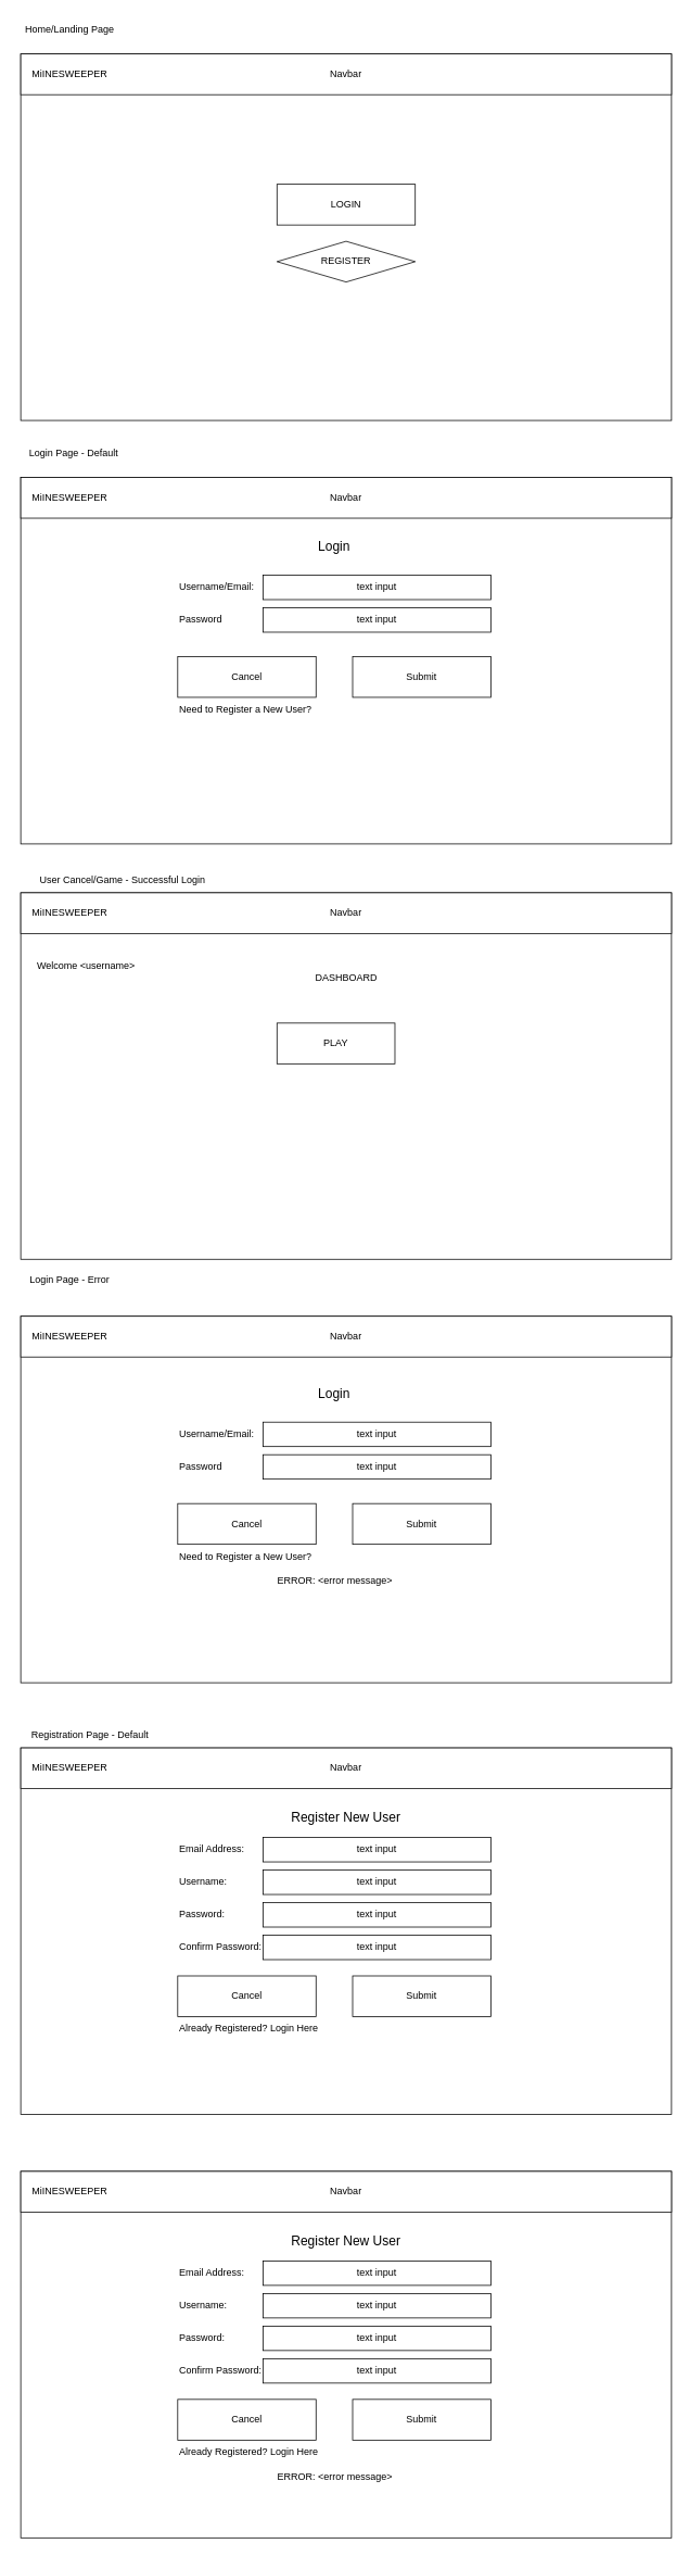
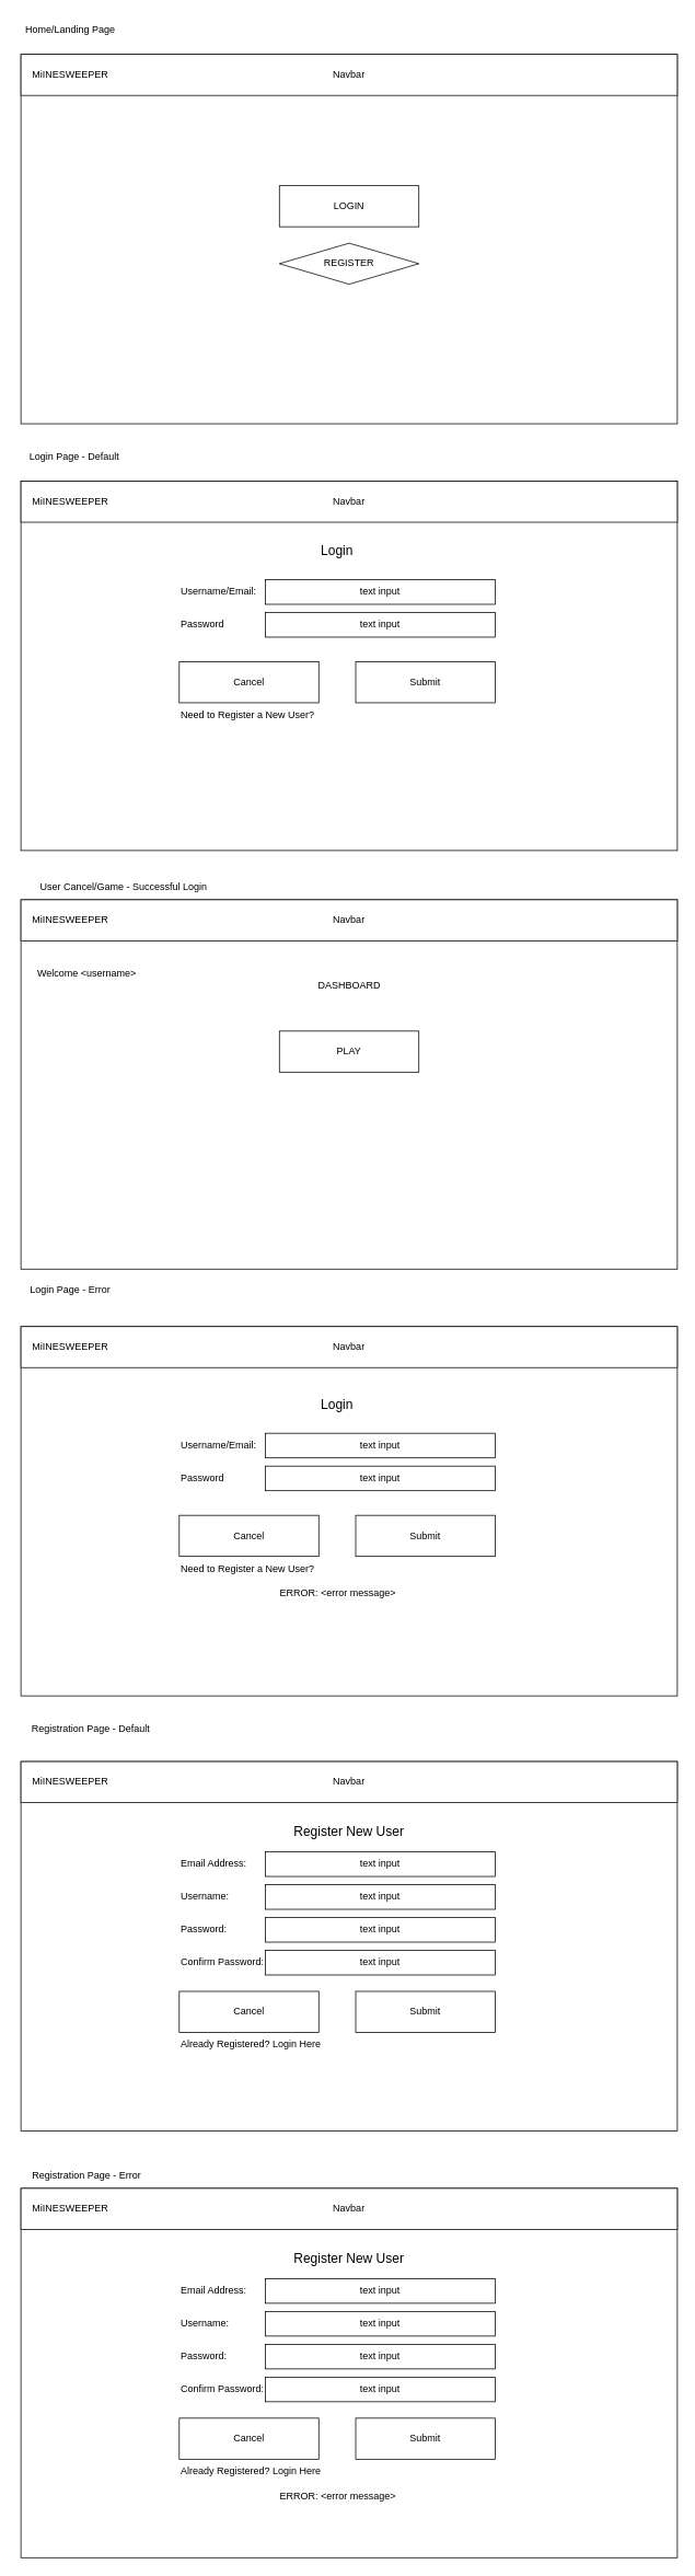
  <mxCell id="0" />
  <mxCell id="1" parent="0" />
  <mxCell id="2" value="" style="rounded=0;whiteSpace=wrap;html=1;" parent="1" vertex="1"><mxGeometry x="25" y="65" width="800" height="450" as="geometry" /></mxCell>
  <mxCell id="3" value="LOGIN" style="rounded=0;whiteSpace=wrap;html=1;" parent="1" vertex="1"><mxGeometry x="340" y="225" width="170" height="50" as="geometry" /></mxCell>
  <mxCell id="4" value="" style="rounded=0;whiteSpace=wrap;html=1;" parent="1" vertex="1"><mxGeometry x="25" y="585" width="800" height="450" as="geometry" /></mxCell>
  <mxCell id="5" value="&lt;font style=&quot;font-size: 16px;&quot;&gt;Login&lt;/font&gt;" style="text;html=1;strokeColor=none;fillColor=none;align=center;verticalAlign=middle;whiteSpace=wrap;rounded=0;" parent="1" vertex="1"><mxGeometry x="363" y="655" width="95" height="30" as="geometry" /></mxCell>
  <mxCell id="6" value="text input" style="rounded=0;whiteSpace=wrap;html=1;" parent="1" vertex="1"><mxGeometry x="323" y="705" width="280" height="30" as="geometry" /></mxCell>
  <mxCell id="7" value="Username/Email:" style="text;html=1;strokeColor=none;fillColor=none;align=left;verticalAlign=middle;whiteSpace=wrap;rounded=0;" parent="1" vertex="1"><mxGeometry x="218" y="705" width="105" height="30" as="geometry" /></mxCell>
  <mxCell id="8" value="Password" style="text;html=1;strokeColor=none;fillColor=none;align=left;verticalAlign=middle;whiteSpace=wrap;rounded=0;" parent="1" vertex="1"><mxGeometry x="218" y="745" width="105" height="30" as="geometry" /></mxCell>
  <mxCell id="9" value="text input" style="rounded=0;whiteSpace=wrap;html=1;" parent="1" vertex="1"><mxGeometry x="323" y="745" width="280" height="30" as="geometry" /></mxCell>
  <mxCell id="10" value="Submit" style="rounded=0;whiteSpace=wrap;html=1;" parent="1" vertex="1"><mxGeometry x="433" y="805" width="170" height="50" as="geometry" /></mxCell>
  <mxCell id="11" value="Cancel" style="rounded=0;whiteSpace=wrap;html=1;" parent="1" vertex="1"><mxGeometry x="218" y="805" width="170" height="50" as="geometry" /></mxCell>
  <mxCell id="12" value="Home/Landing Page" style="text;html=1;align=center;verticalAlign=middle;resizable=0;points=[];autosize=1;strokeColor=none;fillColor=none;" parent="1" vertex="1"><mxGeometry x="20" y="20" width="130" height="30" as="geometry" /></mxCell>
  <mxCell id="13" value="Login Page - Default" style="text;html=1;align=center;verticalAlign=middle;resizable=0;points=[];autosize=1;strokeColor=none;fillColor=none;" parent="1" vertex="1"><mxGeometry x="25" y="540" width="130" height="30" as="geometry" /></mxCell>
  <mxCell id="14" value="" style="rounded=0;whiteSpace=wrap;html=1;" parent="1" vertex="1"><mxGeometry x="25" y="1095" width="800" height="450" as="geometry" /></mxCell>
- <mxCell id="15" value="PLAY" style="rounded=0;whiteSpace=wrap;html=1;" parent="1" vertex="1"><mxGeometry x="340" y="1255" width="145" height="50" as="geometry" /></mxCell>
+ <mxCell id="15" value="PLAY" style="rounded=0;whiteSpace=wrap;html=1;" parent="1" vertex="1"><mxGeometry x="340" y="1255" width="170" height="50" as="geometry" /></mxCell>
  <mxCell id="16" value="User Cancel/Game - Successful Login" style="text;html=1;align=center;verticalAlign=middle;resizable=0;points=[];autosize=1;strokeColor=none;fillColor=none;" parent="1" vertex="1"><mxGeometry x="25" y="1065" width="250" height="30" as="geometry" /></mxCell>
  <mxCell id="17" value="Welcome &amp;lt;username&amp;gt;" style="text;html=1;align=center;verticalAlign=middle;resizable=0;points=[];autosize=1;strokeColor=none;fillColor=none;" parent="1" vertex="1"><mxGeometry x="35" y="1170" width="140" height="30" as="geometry" /></mxCell>
  <mxCell id="18" value="" style="rounded=0;whiteSpace=wrap;html=1;" parent="1" vertex="1"><mxGeometry x="25" y="1615" width="800" height="450" as="geometry" /></mxCell>
  <mxCell id="19" value="&lt;font style=&quot;font-size: 16px;&quot;&gt;Login&lt;/font&gt;" style="text;html=1;strokeColor=none;fillColor=none;align=center;verticalAlign=middle;whiteSpace=wrap;rounded=0;" parent="1" vertex="1"><mxGeometry x="363" y="1695" width="95" height="30" as="geometry" /></mxCell>
  <mxCell id="20" value="text input" style="rounded=0;whiteSpace=wrap;html=1;" parent="1" vertex="1"><mxGeometry x="323" y="1745" width="280" height="30" as="geometry" /></mxCell>
  <mxCell id="21" value="Username/Email:" style="text;html=1;strokeColor=none;fillColor=none;align=left;verticalAlign=middle;whiteSpace=wrap;rounded=0;" parent="1" vertex="1"><mxGeometry x="218" y="1745" width="105" height="30" as="geometry" /></mxCell>
  <mxCell id="22" value="Password" style="text;html=1;strokeColor=none;fillColor=none;align=left;verticalAlign=middle;whiteSpace=wrap;rounded=0;" parent="1" vertex="1"><mxGeometry x="218" y="1785" width="105" height="30" as="geometry" /></mxCell>
  <mxCell id="23" value="text input" style="rounded=0;whiteSpace=wrap;html=1;" parent="1" vertex="1"><mxGeometry x="323" y="1785" width="280" height="30" as="geometry" /></mxCell>
  <mxCell id="24" value="Submit" style="rounded=0;whiteSpace=wrap;html=1;" parent="1" vertex="1"><mxGeometry x="433" y="1845" width="170" height="50" as="geometry" /></mxCell>
  <mxCell id="25" value="Cancel" style="rounded=0;whiteSpace=wrap;html=1;" parent="1" vertex="1"><mxGeometry x="218" y="1845" width="170" height="50" as="geometry" /></mxCell>
  <mxCell id="26" value="Login Page - Error" style="text;html=1;align=center;verticalAlign=middle;resizable=0;points=[];autosize=1;strokeColor=none;fillColor=none;" parent="1" vertex="1"><mxGeometry x="25" y="1555" width="120" height="30" as="geometry" /></mxCell>
  <mxCell id="27" value="ERROR: &amp;lt;error message&amp;gt;" style="text;html=1;align=center;verticalAlign=middle;resizable=0;points=[];autosize=1;strokeColor=none;fillColor=none;" parent="1" vertex="1"><mxGeometry x="330.5" y="1925" width="160" height="30" as="geometry" /></mxCell>
  <mxCell id="28" value="" style="rounded=0;whiteSpace=wrap;html=1;" parent="1" vertex="1"><mxGeometry x="25" y="2145" width="800" height="450" as="geometry" /></mxCell>
  <mxCell id="29" value="&lt;font style=&quot;font-size: 16px;&quot;&gt;Register New User&lt;/font&gt;" style="text;html=1;strokeColor=none;fillColor=none;align=center;verticalAlign=middle;whiteSpace=wrap;rounded=0;" parent="1" vertex="1"><mxGeometry x="349" y="2215" width="152" height="30" as="geometry" /></mxCell>
  <mxCell id="30" value="text input" style="rounded=0;whiteSpace=wrap;html=1;" parent="1" vertex="1"><mxGeometry x="323" y="2255" width="280" height="30" as="geometry" /></mxCell>
  <mxCell id="31" value="Email Address:" style="text;html=1;strokeColor=none;fillColor=none;align=left;verticalAlign=middle;whiteSpace=wrap;rounded=0;" parent="1" vertex="1"><mxGeometry x="218" y="2255" width="105" height="30" as="geometry" /></mxCell>
  <mxCell id="32" value="Password:" style="text;html=1;strokeColor=none;fillColor=none;align=left;verticalAlign=middle;whiteSpace=wrap;rounded=0;" parent="1" vertex="1"><mxGeometry x="218" y="2335" width="105" height="30" as="geometry" /></mxCell>
  <mxCell id="33" value="text input" style="rounded=0;whiteSpace=wrap;html=1;" parent="1" vertex="1"><mxGeometry x="323" y="2335" width="280" height="30" as="geometry" /></mxCell>
  <mxCell id="34" value="Submit" style="rounded=0;whiteSpace=wrap;html=1;" parent="1" vertex="1"><mxGeometry x="433" y="2425" width="170" height="50" as="geometry" /></mxCell>
  <mxCell id="35" value="Cancel" style="rounded=0;whiteSpace=wrap;html=1;" parent="1" vertex="1"><mxGeometry x="218" y="2425" width="170" height="50" as="geometry" /></mxCell>
- <mxCell id="36" value="Registration Page - Default" style="text;html=1;align=center;verticalAlign=middle;resizable=0;points=[];autosize=1;strokeColor=none;fillColor=none;" parent="1" vertex="1"><mxGeometry x="25" y="2115" width="170" height="30" as="geometry" /></mxCell>
+ <mxCell id="36" value="Registration Page - Default" style="text;html=1;align=center;verticalAlign=middle;resizable=0;points=[];autosize=1;strokeColor=none;fillColor=none;" parent="1" vertex="1"><mxGeometry x="25" y="2090" width="170" height="30" as="geometry" /></mxCell>
  <mxCell id="37" value="Confirm Password:" style="text;html=1;strokeColor=none;fillColor=none;align=left;verticalAlign=middle;whiteSpace=wrap;rounded=0;" parent="1" vertex="1"><mxGeometry x="218" y="2375" width="105" height="30" as="geometry" /></mxCell>
  <mxCell id="38" value="text input" style="rounded=0;whiteSpace=wrap;html=1;" parent="1" vertex="1"><mxGeometry x="323" y="2375" width="280" height="30" as="geometry" /></mxCell>
+ <mxCell id="39" value="Registration Page - Error" style="text;html=1;align=center;verticalAlign=middle;resizable=0;points=[];autosize=1;strokeColor=none;fillColor=none;" parent="1" vertex="1"><mxGeometry x="25" y="2635" width="160" height="30" as="geometry" /></mxCell>
  <mxCell id="40" value="Username:" style="text;html=1;strokeColor=none;fillColor=none;align=left;verticalAlign=middle;whiteSpace=wrap;rounded=0;" parent="1" vertex="1"><mxGeometry x="218" y="2295" width="105" height="30" as="geometry" /></mxCell>
  <mxCell id="41" value="text input" style="rounded=0;whiteSpace=wrap;html=1;" parent="1" vertex="1"><mxGeometry x="323" y="2295" width="280" height="30" as="geometry" /></mxCell>
  <mxCell id="42" value="" style="rounded=0;whiteSpace=wrap;html=1;" parent="1" vertex="1"><mxGeometry x="25" y="2665" width="800" height="450" as="geometry" /></mxCell>
  <mxCell id="43" value="&lt;font style=&quot;font-size: 16px;&quot;&gt;Register New User&lt;/font&gt;" style="text;html=1;strokeColor=none;fillColor=none;align=center;verticalAlign=middle;whiteSpace=wrap;rounded=0;" parent="1" vertex="1"><mxGeometry x="349" y="2735" width="152" height="30" as="geometry" /></mxCell>
  <mxCell id="44" value="text input" style="rounded=0;whiteSpace=wrap;html=1;" parent="1" vertex="1"><mxGeometry x="323" y="2775" width="280" height="30" as="geometry" /></mxCell>
  <mxCell id="45" value="Email Address:" style="text;html=1;strokeColor=none;fillColor=none;align=left;verticalAlign=middle;whiteSpace=wrap;rounded=0;" parent="1" vertex="1"><mxGeometry x="218" y="2775" width="105" height="30" as="geometry" /></mxCell>
  <mxCell id="46" value="Password:" style="text;html=1;strokeColor=none;fillColor=none;align=left;verticalAlign=middle;whiteSpace=wrap;rounded=0;" parent="1" vertex="1"><mxGeometry x="218" y="2855" width="105" height="30" as="geometry" /></mxCell>
  <mxCell id="47" value="text input" style="rounded=0;whiteSpace=wrap;html=1;" parent="1" vertex="1"><mxGeometry x="323" y="2855" width="280" height="30" as="geometry" /></mxCell>
  <mxCell id="48" value="Submit" style="rounded=0;whiteSpace=wrap;html=1;" parent="1" vertex="1"><mxGeometry x="433" y="2945" width="170" height="50" as="geometry" /></mxCell>
  <mxCell id="49" value="Cancel" style="rounded=0;whiteSpace=wrap;html=1;" parent="1" vertex="1"><mxGeometry x="218" y="2945" width="170" height="50" as="geometry" /></mxCell>
  <mxCell id="50" value="Confirm Password:" style="text;html=1;strokeColor=none;fillColor=none;align=left;verticalAlign=middle;whiteSpace=wrap;rounded=0;" parent="1" vertex="1"><mxGeometry x="218" y="2895" width="105" height="30" as="geometry" /></mxCell>
  <mxCell id="51" value="text input" style="rounded=0;whiteSpace=wrap;html=1;" parent="1" vertex="1"><mxGeometry x="323" y="2895" width="280" height="30" as="geometry" /></mxCell>
  <mxCell id="52" value="Username:" style="text;html=1;strokeColor=none;fillColor=none;align=left;verticalAlign=middle;whiteSpace=wrap;rounded=0;" parent="1" vertex="1"><mxGeometry x="218" y="2815" width="105" height="30" as="geometry" /></mxCell>
  <mxCell id="53" value="text input" style="rounded=0;whiteSpace=wrap;html=1;" parent="1" vertex="1"><mxGeometry x="323" y="2815" width="280" height="30" as="geometry" /></mxCell>
  <mxCell id="54" value="ERROR: &amp;lt;error message&amp;gt;" style="text;html=1;align=center;verticalAlign=middle;resizable=0;points=[];autosize=1;strokeColor=none;fillColor=none;" parent="1" vertex="1"><mxGeometry x="330.5" y="3025" width="160" height="30" as="geometry" /></mxCell>
  <mxCell id="55" value="Navbar" style="rounded=0;whiteSpace=wrap;html=1;" parent="1" vertex="1"><mxGeometry x="25" y="65" width="800" height="50" as="geometry" /></mxCell>
  <mxCell id="56" value="MiINESWEEPER" style="text;html=1;align=center;verticalAlign=middle;resizable=0;points=[];autosize=1;strokeColor=none;fillColor=none;" parent="1" vertex="1"><mxGeometry x="25" y="75" width="120" height="30" as="geometry" /></mxCell>
  <mxCell id="57" value="Navbar" style="rounded=0;whiteSpace=wrap;html=1;" parent="1" vertex="1"><mxGeometry x="25" y="585" width="800" height="50" as="geometry" /></mxCell>
  <mxCell id="58" value="MiINESWEEPER" style="text;html=1;align=center;verticalAlign=middle;resizable=0;points=[];autosize=1;strokeColor=none;fillColor=none;" parent="1" vertex="1"><mxGeometry x="25" y="595" width="120" height="30" as="geometry" /></mxCell>
  <mxCell id="59" value="Navbar" style="rounded=0;whiteSpace=wrap;html=1;" parent="1" vertex="1"><mxGeometry x="25" y="1095" width="800" height="50" as="geometry" /></mxCell>
  <mxCell id="60" value="MiINESWEEPER" style="text;html=1;align=center;verticalAlign=middle;resizable=0;points=[];autosize=1;strokeColor=none;fillColor=none;" parent="1" vertex="1"><mxGeometry x="25" y="1105" width="120" height="30" as="geometry" /></mxCell>
  <mxCell id="61" value="Navbar" style="rounded=0;whiteSpace=wrap;html=1;" parent="1" vertex="1"><mxGeometry x="25" y="1615" width="800" height="50" as="geometry" /></mxCell>
  <mxCell id="62" value="MiINESWEEPER" style="text;html=1;align=center;verticalAlign=middle;resizable=0;points=[];autosize=1;strokeColor=none;fillColor=none;" parent="1" vertex="1"><mxGeometry x="25" y="1625" width="120" height="30" as="geometry" /></mxCell>
  <mxCell id="63" value="Navbar" style="rounded=0;whiteSpace=wrap;html=1;" parent="1" vertex="1"><mxGeometry x="25" y="2145" width="800" height="50" as="geometry" /></mxCell>
  <mxCell id="64" value="MiINESWEEPER" style="text;html=1;align=center;verticalAlign=middle;resizable=0;points=[];autosize=1;strokeColor=none;fillColor=none;" parent="1" vertex="1"><mxGeometry x="25" y="2155" width="120" height="30" as="geometry" /></mxCell>
  <mxCell id="65" value="Navbar" style="rounded=0;whiteSpace=wrap;html=1;" parent="1" vertex="1"><mxGeometry x="25" y="2665" width="800" height="50" as="geometry" /></mxCell>
  <mxCell id="66" value="MiINESWEEPER" style="text;html=1;align=center;verticalAlign=middle;resizable=0;points=[];autosize=1;strokeColor=none;fillColor=none;" parent="1" vertex="1"><mxGeometry x="25" y="2675" width="120" height="30" as="geometry" /></mxCell>
  <mxCell id="67" value="REGISTER" style="rhombus;whiteSpace=wrap;html=1;" parent="1" vertex="1"><mxGeometry x="340" y="295" width="170" height="50" as="geometry" /></mxCell>
  <mxCell id="68" value="Need to Register a New User?" style="text;html=1;align=left;verticalAlign=middle;resizable=0;points=[];autosize=1;strokeColor=none;fillColor=none;" parent="1" vertex="1"><mxGeometry x="218" y="855" width="190" height="30" as="geometry" /></mxCell>
  <mxCell id="69" value="Need to Register a New User?" style="text;html=1;align=left;verticalAlign=middle;resizable=0;points=[];autosize=1;strokeColor=none;fillColor=none;" parent="1" vertex="1"><mxGeometry x="218" y="1895" width="190" height="30" as="geometry" /></mxCell>
  <mxCell id="70" value="Already Registered? Login Here" style="text;html=1;align=left;verticalAlign=middle;resizable=0;points=[];autosize=1;strokeColor=none;fillColor=none;" parent="1" vertex="1"><mxGeometry x="218" y="2475" width="190" height="30" as="geometry" /></mxCell>
  <mxCell id="71" value="Already Registered? Login Here" style="text;html=1;align=left;verticalAlign=middle;resizable=0;points=[];autosize=1;strokeColor=none;fillColor=none;" parent="1" vertex="1"><mxGeometry x="218" y="2995" width="190" height="30" as="geometry" /></mxCell>
  <mxCell id="72" value="DASHBOARD" style="text;html=1;align=center;verticalAlign=middle;resizable=0;points=[];autosize=1;strokeColor=none;fillColor=none;" vertex="1" parent="1"><mxGeometry x="375" y="1185" width="100" height="30" as="geometry" /></mxCell>
